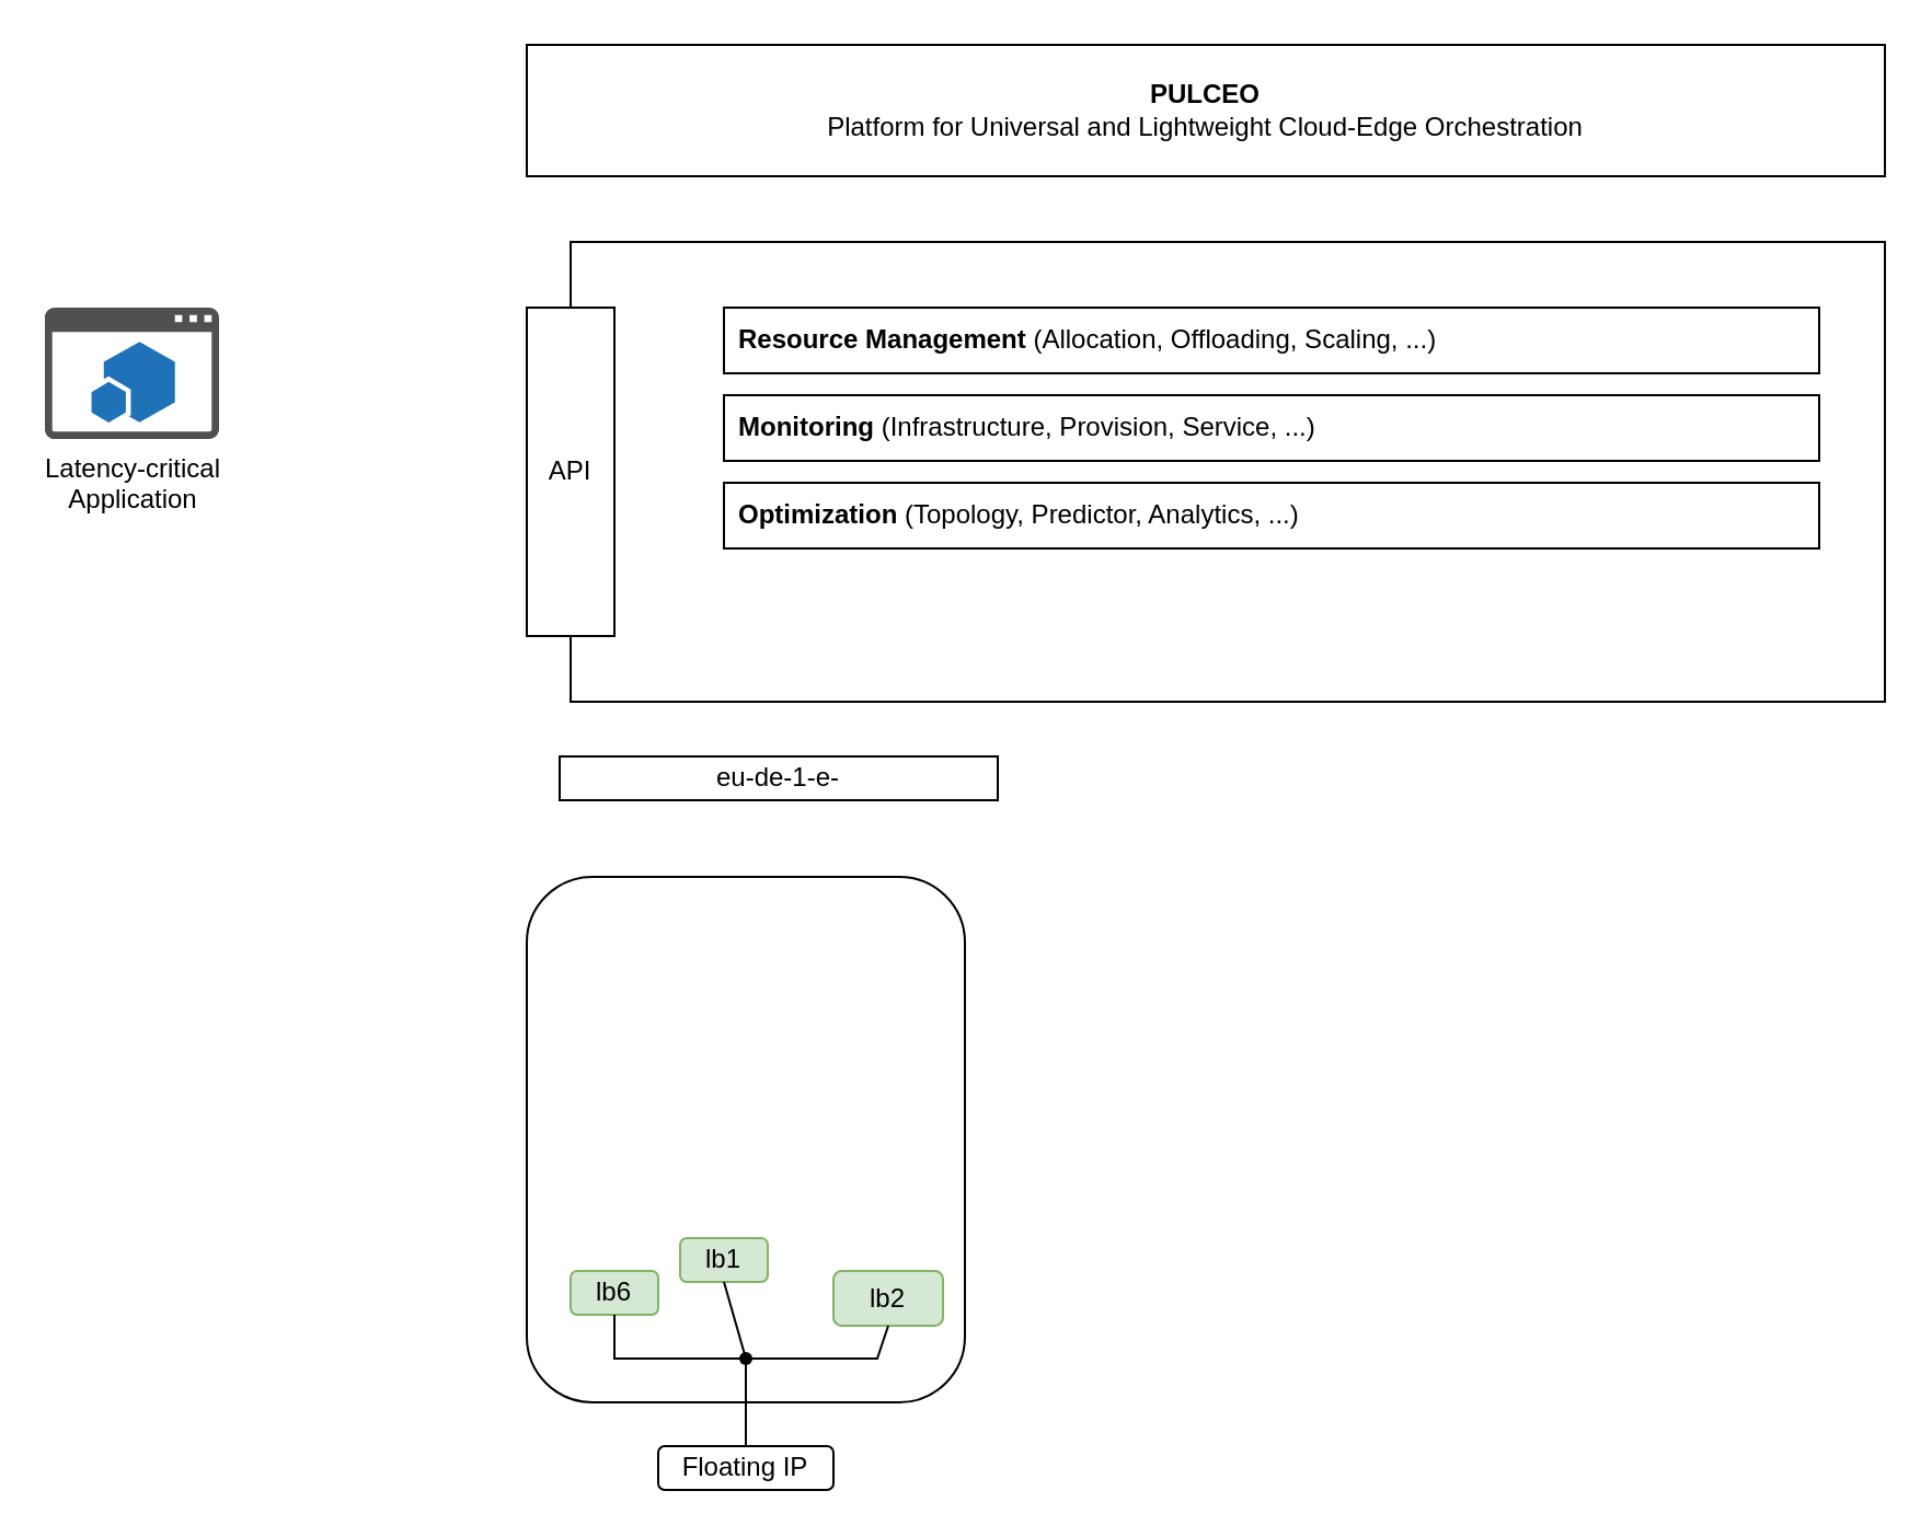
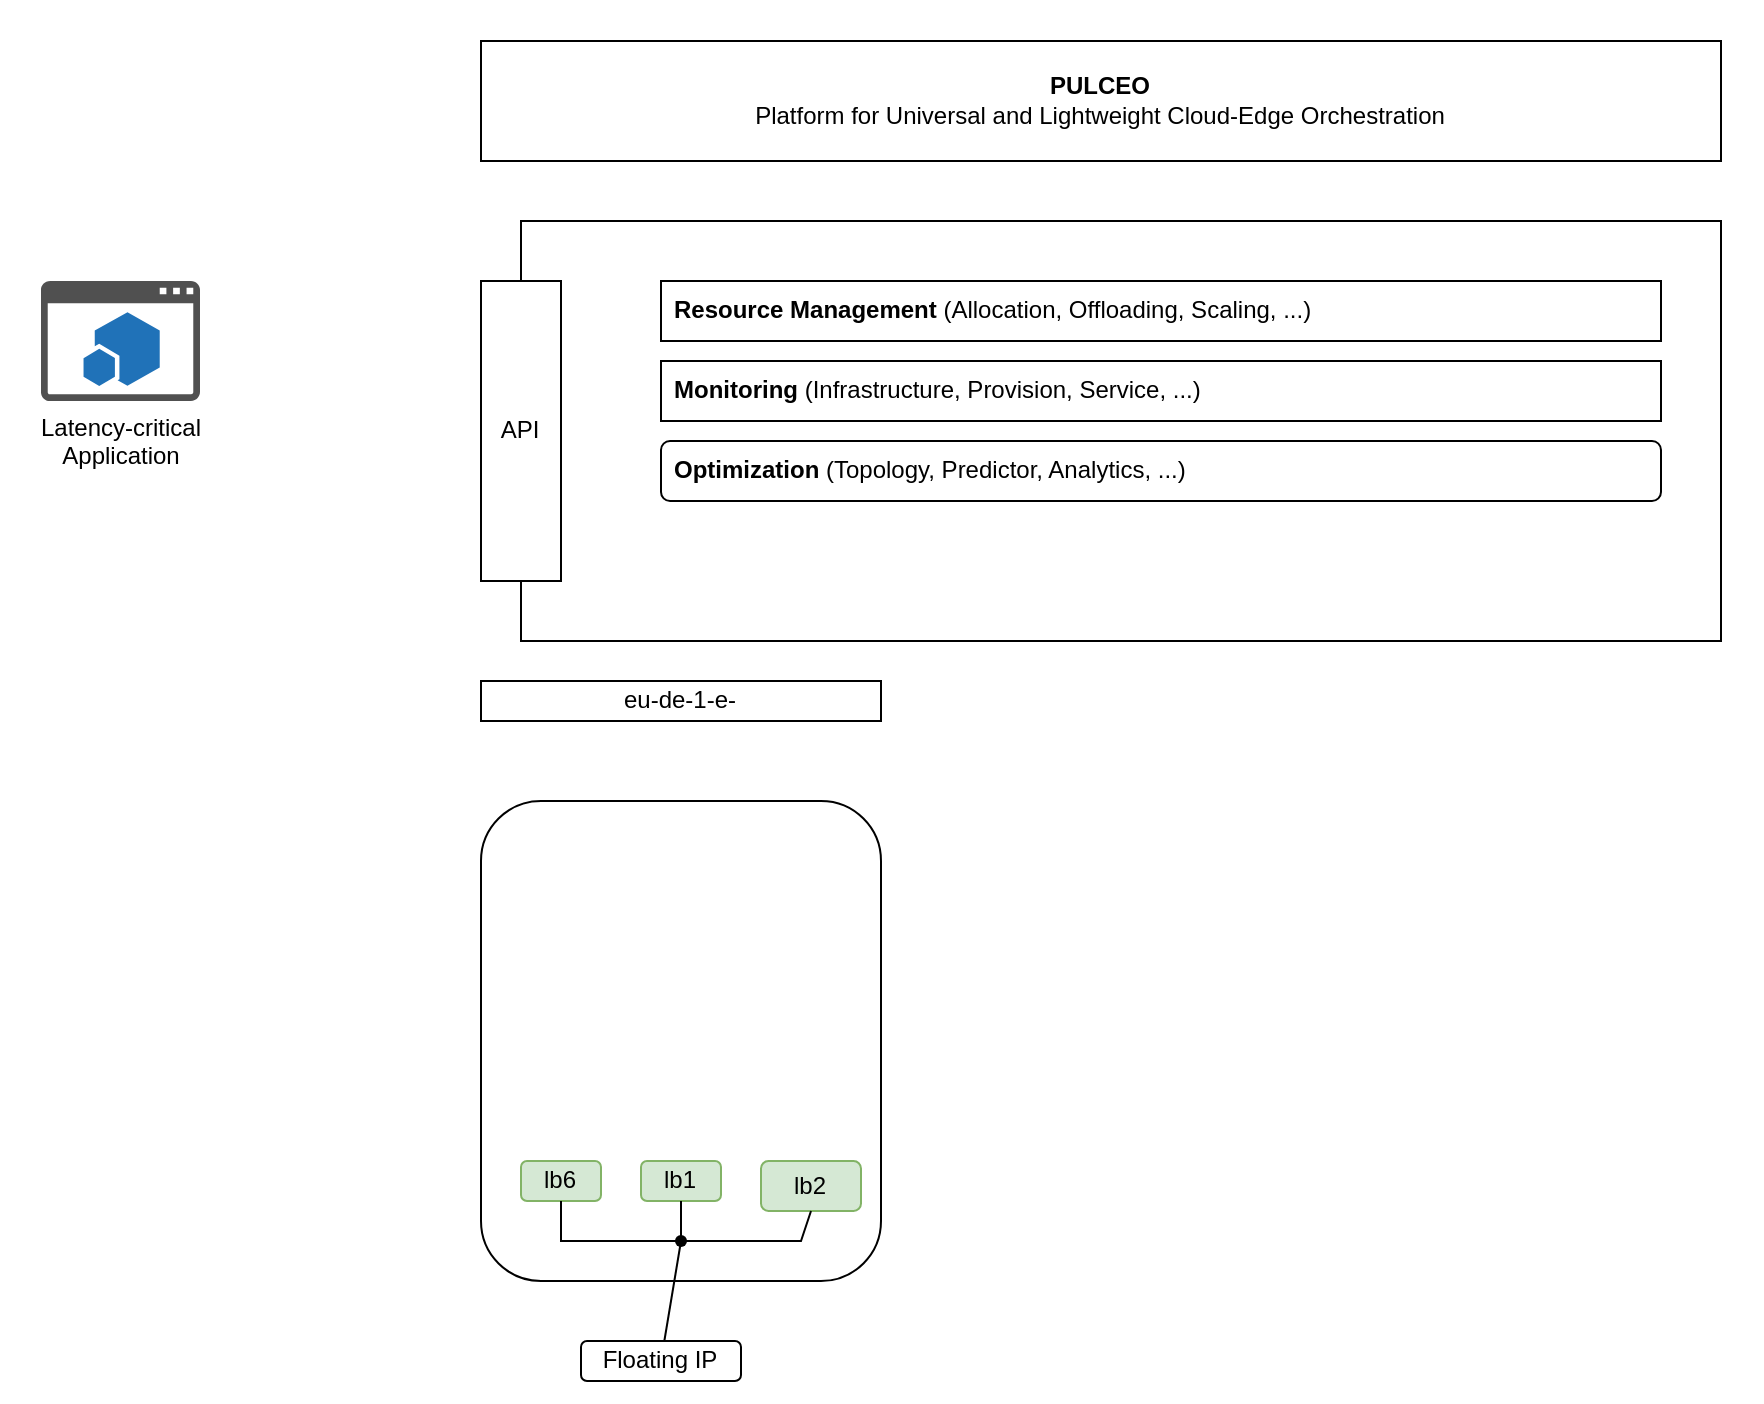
  <mxCell id="0" />
  <mxCell id="1" parent="0" />
  <mxCell id="2" value="" style="rounded=1;whiteSpace=wrap;html=1;fillColor=none;" vertex="1" parent="1"><mxGeometry x="240" y="400" width="200" height="240" as="geometry" /></mxCell>
  <mxCell id="3" value="" style="whiteSpace=wrap;html=1;" parent="1" vertex="1"><mxGeometry x="260" y="110" width="600" height="210" as="geometry" /></mxCell>
  <mxCell id="4" value="&lt;b&gt;PULCEO&lt;/b&gt;&lt;br&gt;Platform for Universal and Lightweight Cloud-Edge Orchestration" style="whiteSpace=wrap;html=1;" parent="1" vertex="1"><mxGeometry x="240" y="20" width="620" height="60" as="geometry" /></mxCell>
  <mxCell id="5" value="&lt;b&gt;Monitoring &lt;/b&gt;(Infrastructure, Provision, Service, ...)" style="whiteSpace=wrap;html=1;align=left;spacingLeft=5;" parent="1" vertex="1"><mxGeometry x="330" y="180" width="500" height="30" as="geometry" /></mxCell>
  <mxCell id="6" value="&lt;b&gt;Resource Management&lt;/b&gt;&amp;nbsp;(Allocation, Offloading, Scaling, ...)" style="whiteSpace=wrap;html=1;align=left;spacingLeft=5;" parent="1" vertex="1"><mxGeometry x="330" y="140" width="500" height="30" as="geometry" /></mxCell>
  <mxCell id="7" value="Latency-critical&lt;br&gt;Application" style="pointerEvents=1;shadow=0;dashed=0;html=1;strokeColor=none;fillColor=#505050;labelPosition=center;verticalLabelPosition=bottom;verticalAlign=top;outlineConnect=0;align=center;shape=mxgraph.office.concepts.app_for_sharepoint;" parent="1" vertex="1"><mxGeometry x="20" y="140" width="79.5" height="60" as="geometry" /></mxCell>
  <mxCell id="8" value="API" style="whiteSpace=wrap;html=1;" parent="1" vertex="1"><mxGeometry x="240" y="140" width="40" height="150" as="geometry" /></mxCell>
- <mxCell id="9" value="&lt;b&gt;Optimization &lt;/b&gt;(Topology, Predictor, Analytics, ...)" style="whiteSpace=wrap;html=1;align=left;spacingLeft=5;" parent="1" vertex="1"><mxGeometry x="330" y="220" width="500" height="30" as="geometry" /></mxCell>
+ <mxCell id="9" value="&lt;b&gt;Optimization &lt;/b&gt;(Topology, Predictor, Analytics, ...)" style="whiteSpace=wrap;html=1;align=left;spacingLeft=5;rounded=1;" parent="1" vertex="1"><mxGeometry x="330" y="220" width="500" height="30" as="geometry" /></mxCell>
  <mxCell id="10" value="lb6" style="rounded=1;whiteSpace=wrap;html=1;fillColor=#d5e8d4;strokeColor=#82b366;" vertex="1" parent="1"><mxGeometry x="260" y="580" width="40" height="20" as="geometry" /></mxCell>
- <mxCell id="11" value="lb1" style="rounded=1;whiteSpace=wrap;html=1;fillColor=#d5e8d4;strokeColor=#82b366;" vertex="1" parent="1"><mxGeometry x="310" y="565" width="40" height="20" as="geometry" /></mxCell>
+ <mxCell id="11" value="lb1" style="rounded=1;whiteSpace=wrap;html=1;fillColor=#d5e8d4;strokeColor=#82b366;" vertex="1" parent="1"><mxGeometry x="320" y="580" width="40" height="20" as="geometry" /></mxCell>
  <mxCell id="12" value="lb2" style="rounded=1;whiteSpace=wrap;html=1;fillColor=#d5e8d4;strokeColor=#82b366;" vertex="1" parent="1"><mxGeometry x="380" y="580" width="50" height="25" as="geometry" /></mxCell>
  <mxCell id="13" value="" style="shape=waypoint;sketch=0;fillStyle=solid;size=6;pointerEvents=1;points=[];fillColor=none;resizable=0;rotatable=0;perimeter=centerPerimeter;snapToPoint=1;" vertex="1" parent="1"><mxGeometry x="320" y="600" width="40" height="40" as="geometry" /></mxCell>
  <mxCell id="14" value="" style="endArrow=none;html=1;rounded=0;entryX=0.5;entryY=1;entryDx=0;entryDy=0;" edge="1" parent="1" source="13" target="12"><mxGeometry width="50" height="50" relative="1" as="geometry"><mxPoint x="370" y="670" as="sourcePoint" /><mxPoint x="420" y="620" as="targetPoint" /><Array as="points"><mxPoint x="400" y="620" /></Array></mxGeometry></mxCell>
  <mxCell id="15" value="" style="endArrow=none;html=1;rounded=0;entryX=0.5;entryY=1;entryDx=0;entryDy=0;exitX=0.504;exitY=0.596;exitDx=0;exitDy=0;exitPerimeter=0;" edge="1" parent="1" source="13" target="11"><mxGeometry width="50" height="50" relative="1" as="geometry"><mxPoint x="270" y="680" as="sourcePoint" /><mxPoint x="320" y="630" as="targetPoint" /></mxGeometry></mxCell>
  <mxCell id="16" value="" style="endArrow=none;html=1;rounded=0;exitX=0.404;exitY=0.568;exitDx=0;exitDy=0;exitPerimeter=0;entryX=0.5;entryY=1;entryDx=0;entryDy=0;" edge="1" parent="1" source="13" target="10"><mxGeometry width="50" height="50" relative="1" as="geometry"><mxPoint x="300" y="600" as="sourcePoint" /><mxPoint x="280" y="590" as="targetPoint" /><Array as="points"><mxPoint x="280" y="620" /></Array></mxGeometry></mxCell>
- <mxCell id="17" value="Floating IP" style="rounded=1;whiteSpace=wrap;html=1;fillColor=default;" vertex="1" parent="1"><mxGeometry x="300" y="660" width="80" height="20" as="geometry" /></mxCell>
+ <mxCell id="17" value="Floating IP" style="rounded=1;whiteSpace=wrap;html=1;fillColor=default;" vertex="1" parent="1"><mxGeometry x="290" y="670" width="80" height="20" as="geometry" /></mxCell>
  <mxCell id="18" value="" style="endArrow=none;html=1;rounded=0;" edge="1" parent="1" source="17" target="13"><mxGeometry width="50" height="50" relative="1" as="geometry"><mxPoint x="250" y="710" as="sourcePoint" /><mxPoint x="300" y="660" as="targetPoint" /></mxGeometry></mxCell>
- <mxCell id="19" value="eu-de-1-e-" style="rounded=0;whiteSpace=wrap;html=1;fillColor=default;" vertex="1" parent="1"><mxGeometry x="255" y="345" width="200" height="20" as="geometry" /></mxCell>
+ <mxCell id="19" value="eu-de-1-e-" style="rounded=0;whiteSpace=wrap;html=1;fillColor=default;" vertex="1" parent="1"><mxGeometry x="240" y="340" width="200" height="20" as="geometry" /></mxCell>
